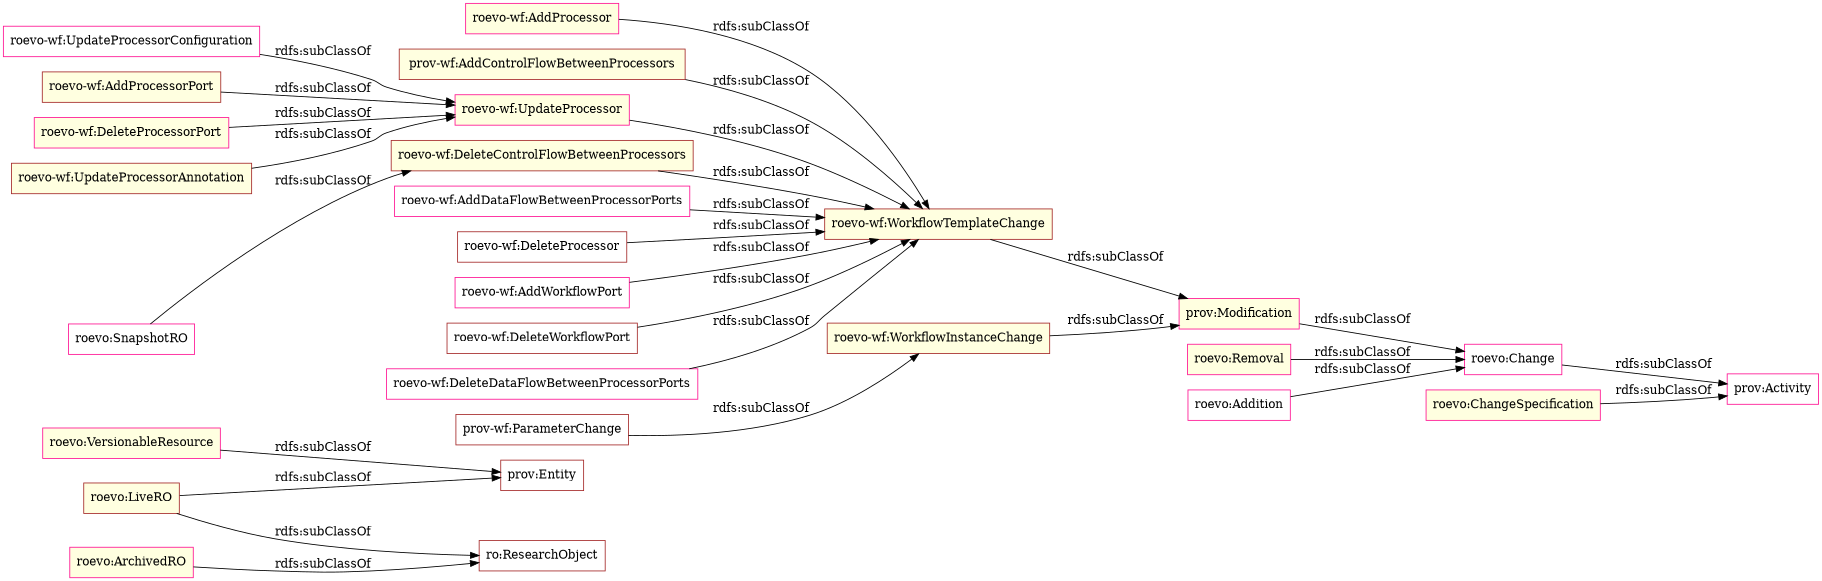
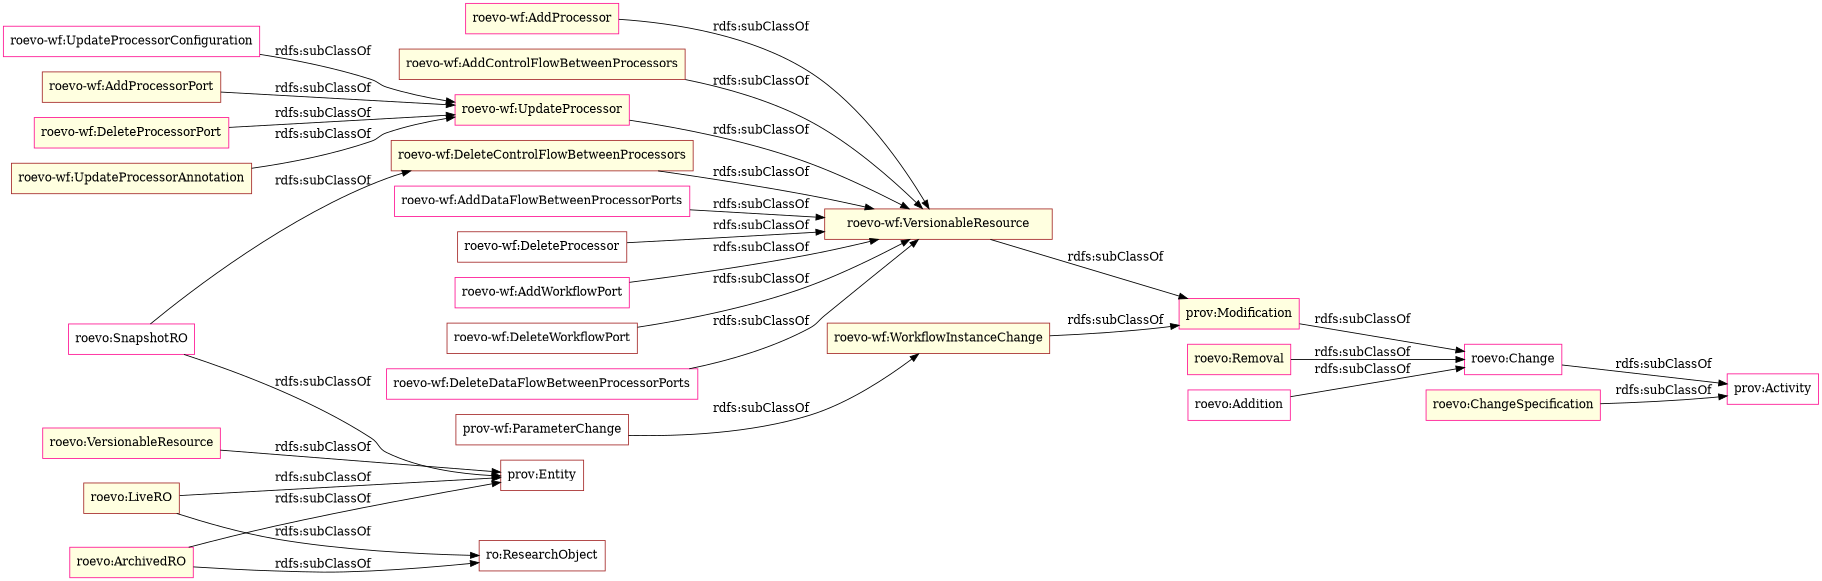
  digraph {
    rankdir=LR
    node [color=deeppink fillcolor=lightyellow shape=rectangle style=filled]
    "roevo-wf:UpdateProcessorConfiguration" [fillcolor=white]
    "roevo-wf:UpdateProcessor"
-   "roevo-wf:WorkflowTemplateChange" [color=brown]
+   "roevo-wf:WorkflowTemplateChange" [color=brown label="roevo-wf:VersionableResource"]
    "roevo-wf:AddDataFlowBetweenProcessorPorts" [fillcolor=white]
    n5 [label="prov:Modification"]
    "roevo-wf:DeleteProcessor" [color=brown fillcolor=white]
    "roevo-wf:AddWorkflowPort" [fillcolor=white]
    "roevo-wf:DeleteWorkflowPort" [color=brown fillcolor=white]
    "roevo-wf:DeleteDataFlowBetweenProcessorPorts" [fillcolor=white]
    "roevo:Change" [fillcolor=white]
    "roevo-wf:AddProcessorPort" [color=brown]
    "roevo-wf:AddProcessor"
    "roevo-wf:DeleteProcessorPort"
    "roevo-wf:WorkflowInstanceChange" [color=brown]
-   "roevo-wf:AddControlFlowBetweenProcessors" [color=brown label="prov-wf:AddControlFlowBetweenProcessors"]
+   "roevo-wf:AddControlFlowBetweenProcessors" [color=brown]
    n16 [color=brown fillcolor=white label="prov-wf:ParameterChange"]
    "roevo-wf:UpdateProcessorAnnotation" [color=brown]
    "roevo-wf:DeleteControlFlowBetweenProcessors" [color=brown]
    "prov:Entity" [color=brown fillcolor=white]
    "roevo:VersionableResource"
    "roevo:Removal"
    "prov:Activity" [fillcolor=white]
    "roevo:LiveRO" [color=brown]
    "ro:ResearchObject" [color=brown fillcolor=white]
    "roevo:ChangeSpecification"
    "roevo:Addition" [fillcolor=white]
    "roevo:SnapshotRO" [fillcolor=white]
    "roevo:ArchivedRO"
    "roevo-wf:UpdateProcessorConfiguration" -> "roevo-wf:UpdateProcessor" [label="rdfs:subClassOf"]
    "roevo-wf:UpdateProcessor" -> "roevo-wf:WorkflowTemplateChange" [label="rdfs:subClassOf"]
    "roevo-wf:WorkflowTemplateChange" -> n5 [label="rdfs:subClassOf"]
    "roevo-wf:AddDataFlowBetweenProcessorPorts" -> "roevo-wf:WorkflowTemplateChange" [label="rdfs:subClassOf"]
    n5 -> "roevo:Change" [label="rdfs:subClassOf"]
    "roevo-wf:DeleteProcessor" -> "roevo-wf:WorkflowTemplateChange" [label="rdfs:subClassOf"]
    "roevo-wf:AddWorkflowPort" -> "roevo-wf:WorkflowTemplateChange" [label="rdfs:subClassOf"]
    "roevo-wf:DeleteWorkflowPort" -> "roevo-wf:WorkflowTemplateChange" [label="rdfs:subClassOf"]
    "roevo-wf:DeleteDataFlowBetweenProcessorPorts" -> "roevo-wf:WorkflowTemplateChange" [label="rdfs:subClassOf"]
    "roevo:Change" -> "prov:Activity" [label="rdfs:subClassOf"]
    "roevo-wf:AddProcessorPort" -> "roevo-wf:UpdateProcessor" [label="rdfs:subClassOf"]
    "roevo-wf:AddProcessor" -> "roevo-wf:WorkflowTemplateChange" [label="rdfs:subClassOf"]
    "roevo-wf:DeleteProcessorPort" -> "roevo-wf:UpdateProcessor" [label="rdfs:subClassOf"]
    "roevo-wf:WorkflowInstanceChange" -> n5 [label="rdfs:subClassOf"]
    "roevo-wf:AddControlFlowBetweenProcessors" -> "roevo-wf:WorkflowTemplateChange" [label="rdfs:subClassOf"]
    n16 -> "roevo-wf:WorkflowInstanceChange" [label="rdfs:subClassOf"]
    "roevo-wf:UpdateProcessorAnnotation" -> "roevo-wf:UpdateProcessor" [label="rdfs:subClassOf"]
    "roevo-wf:DeleteControlFlowBetweenProcessors" -> "roevo-wf:WorkflowTemplateChange" [label="rdfs:subClassOf"]
    "roevo:VersionableResource" -> "prov:Entity" [label="rdfs:subClassOf"]
    "roevo:Removal" -> "roevo:Change" [label="rdfs:subClassOf"]
    "roevo:LiveRO" -> "prov:Entity" [label="rdfs:subClassOf"]
    "roevo:LiveRO" -> "ro:ResearchObject" [label="rdfs:subClassOf"]
    "roevo:ChangeSpecification" -> "prov:Activity" [label="rdfs:subClassOf"]
    "roevo:Addition" -> "roevo:Change" [label="rdfs:subClassOf"]
    "roevo:SnapshotRO" -> "roevo-wf:DeleteControlFlowBetweenProcessors" [label="rdfs:subClassOf"]
+   "roevo:SnapshotRO" -> "prov:Entity" [label="rdfs:subClassOf"]
+   "roevo:ArchivedRO" -> "prov:Entity" [label="rdfs:subClassOf"]
    "roevo:ArchivedRO" -> "ro:ResearchObject" [label="rdfs:subClassOf"]
  }
